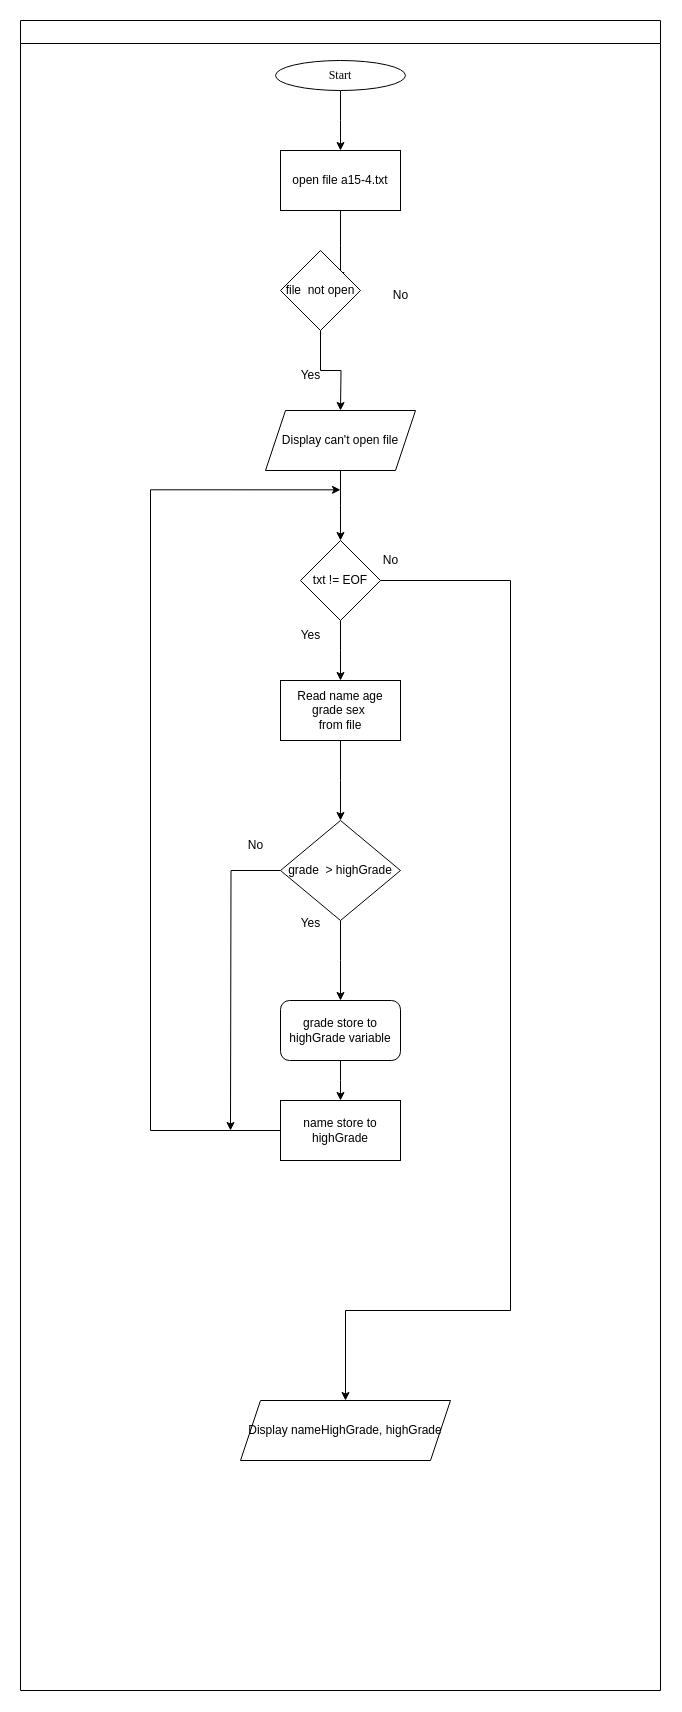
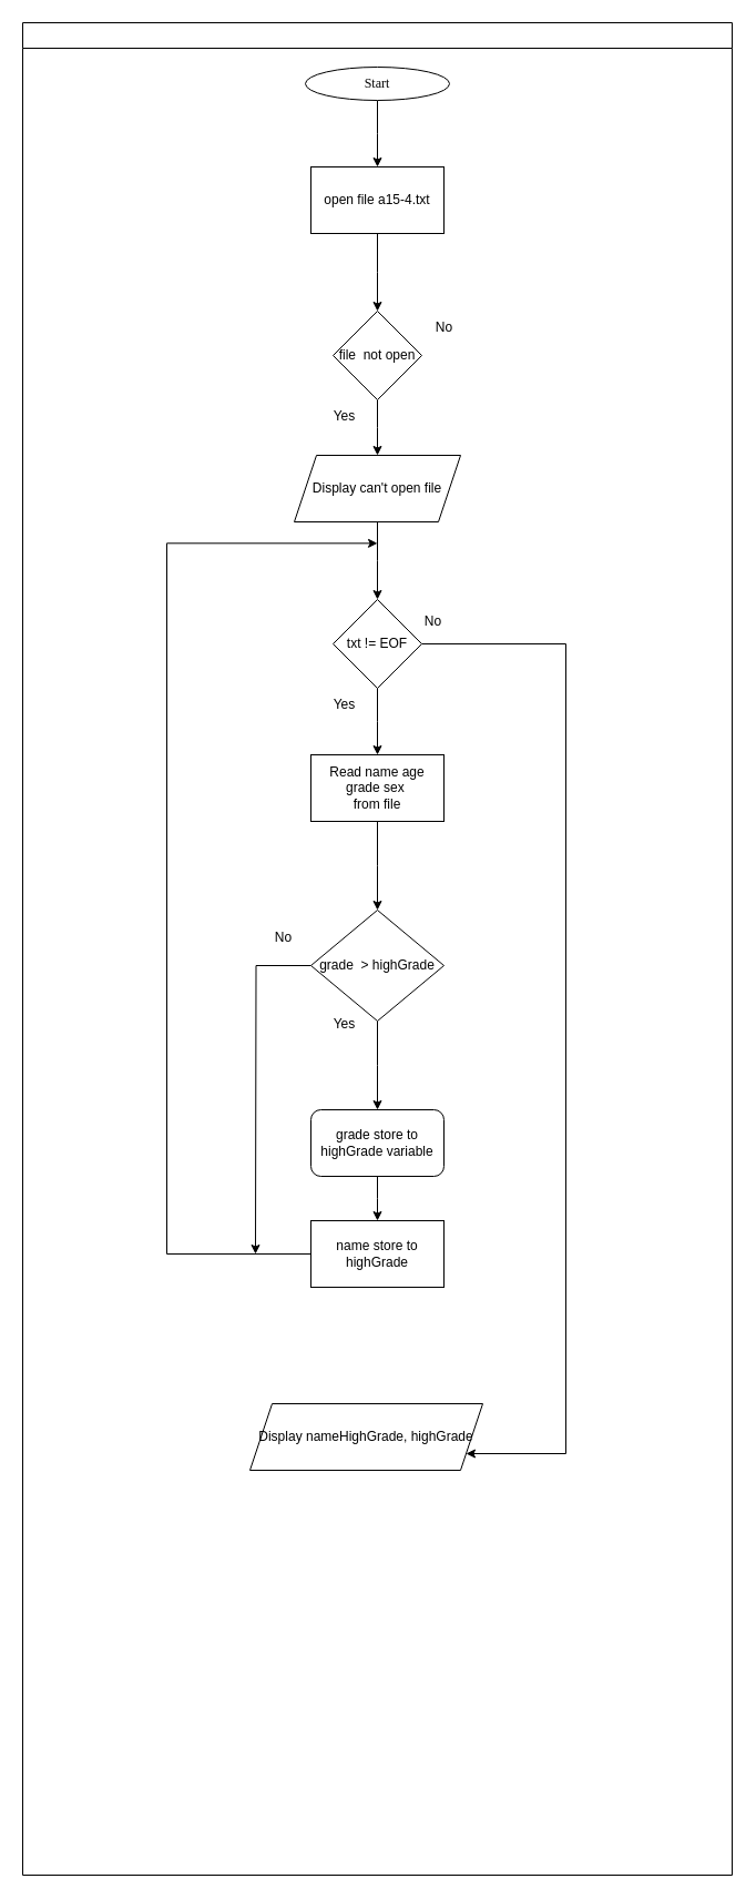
  <mxCell id="0" />
  <mxCell id="1" parent="0" />
  <mxCell id="2" value="" style="swimlane;fontFamily=Sarabun;fontSource=https%3A%2F%2Ffonts.googleapis.com%2Fcss%3Ffamily%3DSarabun;" parent="1" vertex="1"><mxGeometry x="20" y="20" width="640" height="1670" as="geometry" /></mxCell>
  <mxCell id="3" style="edgeStyle=orthogonalEdgeStyle;rounded=0;orthogonalLoop=1;jettySize=auto;html=1;" parent="2" source="4" edge="1"><mxGeometry relative="1" as="geometry"><mxPoint x="320" y="130" as="targetPoint" /></mxGeometry></mxCell>
  <mxCell id="4" value="&lt;font data-font-src=&quot;https://fonts.googleapis.com/css?family=Sarabun&quot; face=&quot;Sarabun&quot;&gt;Start&lt;/font&gt;" style="ellipse;whiteSpace=wrap;html=1;" parent="2" vertex="1"><mxGeometry x="255" y="40" width="130" height="30" as="geometry" /></mxCell>
  <mxCell id="5" style="edgeStyle=orthogonalEdgeStyle;rounded=0;orthogonalLoop=1;jettySize=auto;html=1;" edge="1" parent="2" source="6"><mxGeometry relative="1" as="geometry"><mxPoint x="320" y="260" as="targetPoint" /></mxGeometry></mxCell>
  <mxCell id="6" value="open file a15-4.txt" style="rounded=0;whiteSpace=wrap;html=1;" vertex="1" parent="2"><mxGeometry x="260" y="130" width="120" height="60" as="geometry" /></mxCell>
  <mxCell id="7" style="edgeStyle=orthogonalEdgeStyle;rounded=0;orthogonalLoop=1;jettySize=auto;html=1;" edge="1" parent="2" source="8"><mxGeometry relative="1" as="geometry"><mxPoint x="320" y="390" as="targetPoint" /></mxGeometry></mxCell>
- <mxCell id="8" value="file&amp;nbsp; not open" style="rhombus;whiteSpace=wrap;html=1;" vertex="1" parent="2"><mxGeometry x="260" y="230" width="80" height="80" as="geometry" /></mxCell>
+ <mxCell id="8" value="file&amp;nbsp; not open" style="rhombus;whiteSpace=wrap;html=1;" vertex="1" parent="2"><mxGeometry x="280" y="260" width="80" height="80" as="geometry" /></mxCell>
  <mxCell id="9" style="edgeStyle=orthogonalEdgeStyle;rounded=0;orthogonalLoop=1;jettySize=auto;html=1;" edge="1" parent="2" source="10"><mxGeometry relative="1" as="geometry"><mxPoint x="320" y="520" as="targetPoint" /></mxGeometry></mxCell>
  <mxCell id="10" value="Display can't open file" style="shape=parallelogram;perimeter=parallelogramPerimeter;whiteSpace=wrap;html=1;fixedSize=1;" vertex="1" parent="2"><mxGeometry x="245" y="390" width="150" height="60" as="geometry" /></mxCell>
  <mxCell id="11" value="Yes" style="text;html=1;align=center;verticalAlign=middle;resizable=0;points=[];autosize=1;strokeColor=none;fillColor=none;" vertex="1" parent="2"><mxGeometry x="270" y="340" width="40" height="30" as="geometry" /></mxCell>
  <mxCell id="12" value="No" style="text;html=1;align=center;verticalAlign=middle;resizable=0;points=[];autosize=1;strokeColor=none;fillColor=none;" vertex="1" parent="2"><mxGeometry x="360" y="260" width="40" height="30" as="geometry" /></mxCell>
  <mxCell id="13" style="edgeStyle=orthogonalEdgeStyle;rounded=0;orthogonalLoop=1;jettySize=auto;html=1;" edge="1" parent="2" source="15"><mxGeometry relative="1" as="geometry"><mxPoint x="320" y="660" as="targetPoint" /></mxGeometry></mxCell>
  <mxCell id="14" style="edgeStyle=orthogonalEdgeStyle;rounded=0;orthogonalLoop=1;jettySize=auto;html=1;" edge="1" parent="2" source="15" target="25"><mxGeometry relative="1" as="geometry"><Array as="points"><mxPoint x="490" y="560" /><mxPoint x="490" y="1290" /><mxPoint x="325" y="1290" /></Array></mxGeometry></mxCell>
  <mxCell id="15" value="txt != EOF" style="rhombus;whiteSpace=wrap;html=1;" vertex="1" parent="2"><mxGeometry x="280" y="520" width="80" height="80" as="geometry" /></mxCell>
  <mxCell id="16" style="edgeStyle=orthogonalEdgeStyle;rounded=0;orthogonalLoop=1;jettySize=auto;html=1;" edge="1" parent="2" source="17"><mxGeometry relative="1" as="geometry"><mxPoint x="320" y="800" as="targetPoint" /></mxGeometry></mxCell>
  <mxCell id="17" value="Read name age grade sex&amp;nbsp;&lt;div&gt;from file&lt;/div&gt;" style="rounded=0;whiteSpace=wrap;html=1;" vertex="1" parent="2"><mxGeometry x="260" y="660" width="120" height="60" as="geometry" /></mxCell>
  <mxCell id="18" style="edgeStyle=orthogonalEdgeStyle;rounded=0;orthogonalLoop=1;jettySize=auto;html=1;" edge="1" parent="2" source="20"><mxGeometry relative="1" as="geometry"><mxPoint x="320" y="980" as="targetPoint" /></mxGeometry></mxCell>
  <mxCell id="19" style="edgeStyle=orthogonalEdgeStyle;rounded=0;orthogonalLoop=1;jettySize=auto;html=1;" edge="1" parent="2" source="20"><mxGeometry relative="1" as="geometry"><mxPoint x="210" y="1110" as="targetPoint" /></mxGeometry></mxCell>
  <mxCell id="20" value="grade&amp;nbsp; &amp;gt; highGrade" style="rhombus;whiteSpace=wrap;html=1;" vertex="1" parent="2"><mxGeometry x="260" y="800" width="120" height="100" as="geometry" /></mxCell>
  <mxCell id="21" style="edgeStyle=orthogonalEdgeStyle;rounded=0;orthogonalLoop=1;jettySize=auto;html=1;" edge="1" parent="2" source="22"><mxGeometry relative="1" as="geometry"><mxPoint x="320" y="1080" as="targetPoint" /></mxGeometry></mxCell>
  <mxCell id="22" value="grade store to highGrade variable" style="whiteSpace=wrap;html=1;rounded=1;" vertex="1" parent="2"><mxGeometry x="260" y="980" width="120" height="60" as="geometry" /></mxCell>
  <mxCell id="23" style="edgeStyle=orthogonalEdgeStyle;rounded=0;orthogonalLoop=1;jettySize=auto;html=1;" edge="1" parent="2" source="24"><mxGeometry relative="1" as="geometry"><mxPoint x="320" y="469.333" as="targetPoint" /><Array as="points"><mxPoint x="130" y="1110" /><mxPoint x="130" y="469" /></Array></mxGeometry></mxCell>
  <mxCell id="24" value="name store to highGrade" style="rounded=0;whiteSpace=wrap;html=1;" vertex="1" parent="2"><mxGeometry x="260" y="1080" width="120" height="60" as="geometry" /></mxCell>
- <mxCell id="25" value="Display nameHighGrade, highGrade" style="shape=parallelogram;perimeter=parallelogramPerimeter;whiteSpace=wrap;html=1;fixedSize=1;" vertex="1" parent="2"><mxGeometry x="220" y="1380" width="210" height="60" as="geometry" /></mxCell>
+ <mxCell id="25" value="Display nameHighGrade, highGrade" style="shape=parallelogram;perimeter=parallelogramPerimeter;whiteSpace=wrap;html=1;fixedSize=1;" vertex="1" parent="2"><mxGeometry x="205" y="1245" width="210" height="60" as="geometry" /></mxCell>
  <mxCell id="26" value="No" style="text;html=1;align=center;verticalAlign=middle;resizable=0;points=[];autosize=1;strokeColor=none;fillColor=none;" vertex="1" parent="2"><mxGeometry x="215" y="810" width="40" height="30" as="geometry" /></mxCell>
  <mxCell id="27" value="Yes" style="text;html=1;align=center;verticalAlign=middle;resizable=0;points=[];autosize=1;strokeColor=none;fillColor=none;" vertex="1" parent="2"><mxGeometry x="270" y="600" width="40" height="30" as="geometry" /></mxCell>
  <mxCell id="28" value="No" style="text;html=1;align=center;verticalAlign=middle;resizable=0;points=[];autosize=1;strokeColor=none;fillColor=none;" vertex="1" parent="2"><mxGeometry x="350" y="525" width="40" height="30" as="geometry" /></mxCell>
  <mxCell id="29" value="Yes" style="text;html=1;align=center;verticalAlign=middle;resizable=0;points=[];autosize=1;strokeColor=none;fillColor=none;" vertex="1" parent="1"><mxGeometry x="290" y="908" width="40" height="30" as="geometry" /></mxCell>
